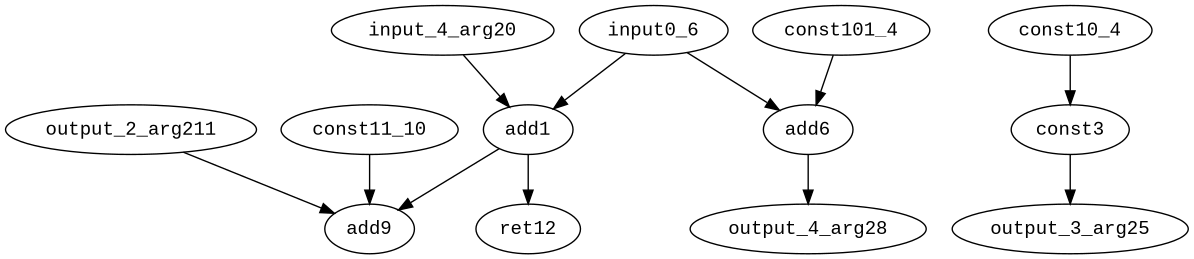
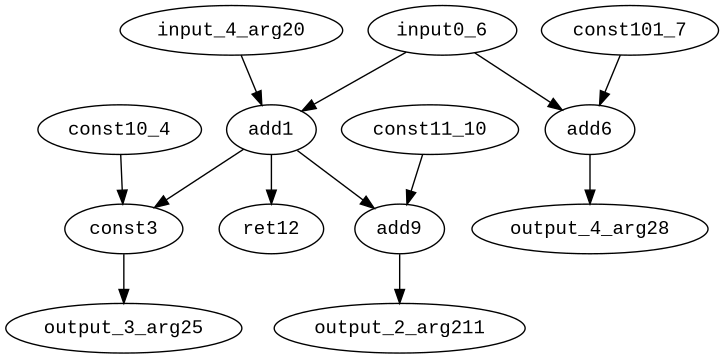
  digraph {
    fontname="Liberation Mono"
    node [fontname="Liberation Mono" opcode=add]
    edge [fontname="Liberation Mono" operand=0]
    input_4_arg20 [opcode=input]
    add1
    n3 [label=const3]
    add9
    ret12 [opcode=output]
    output_3_arg25 [opcode=output]
    output_2_arg211 [opcode=output]
    n8 [label=input0_6 opcode=input]
    add6
    output_4_arg28 [opcode=output]
    const10_4 [opcode=const]
-   const101_7 [opcode=const label=const101_4]
+   const101_7 [opcode=const]
    const11_10 [opcode=const]
    input_4_arg20 -> add1
+   add1 -> n3
    add1 -> add9
    add1 -> ret12
    n3 -> output_3_arg25
-   output_2_arg211 -> add9
+   add9 -> output_2_arg211
    n8 -> add1 [operand=1]
    n8 -> add6
    add6 -> output_4_arg28
    const10_4 -> n3 [operand=1]
    const101_7 -> add6 [operand=1]
    const11_10 -> add9 [operand=1]
  }
